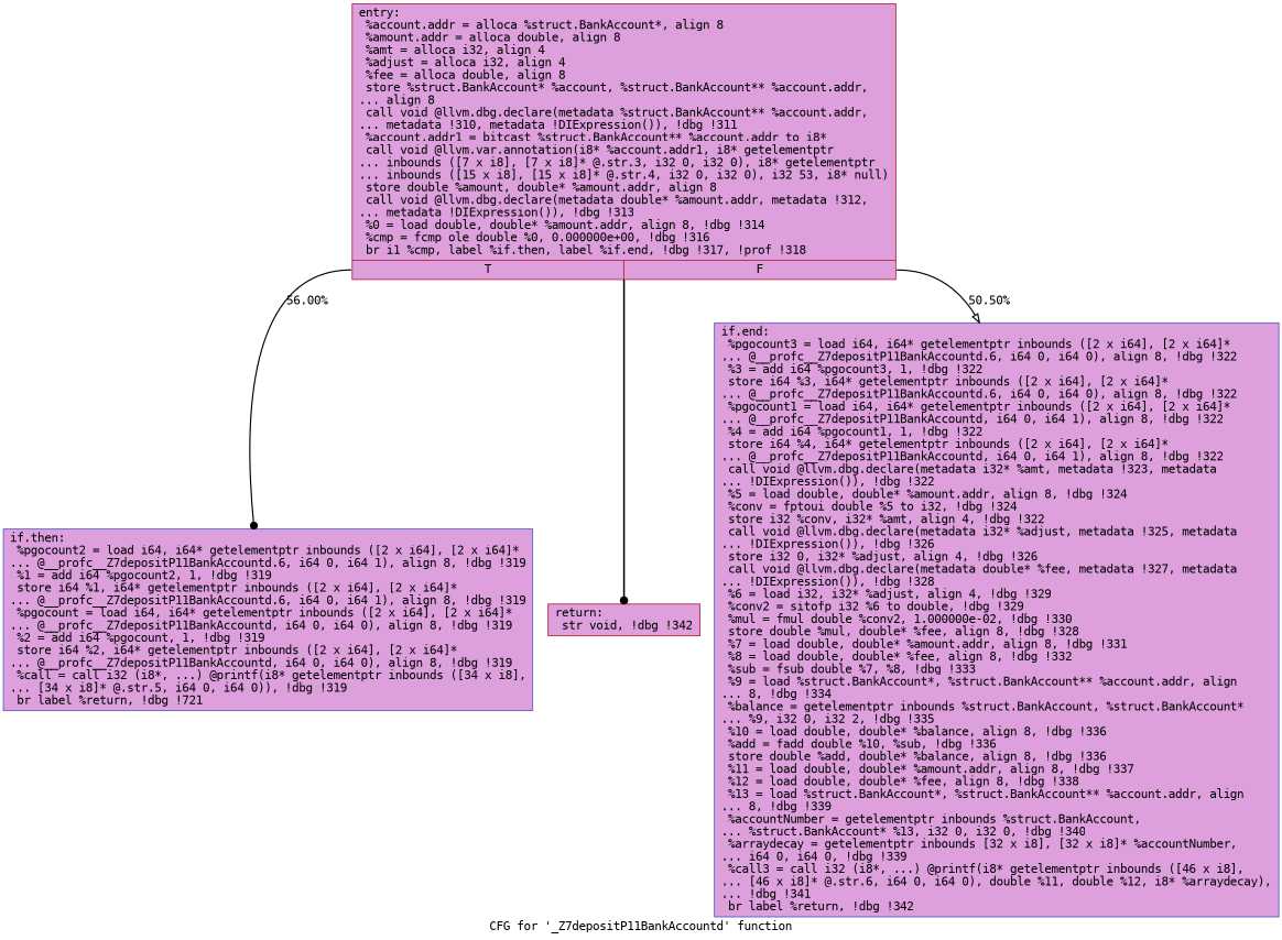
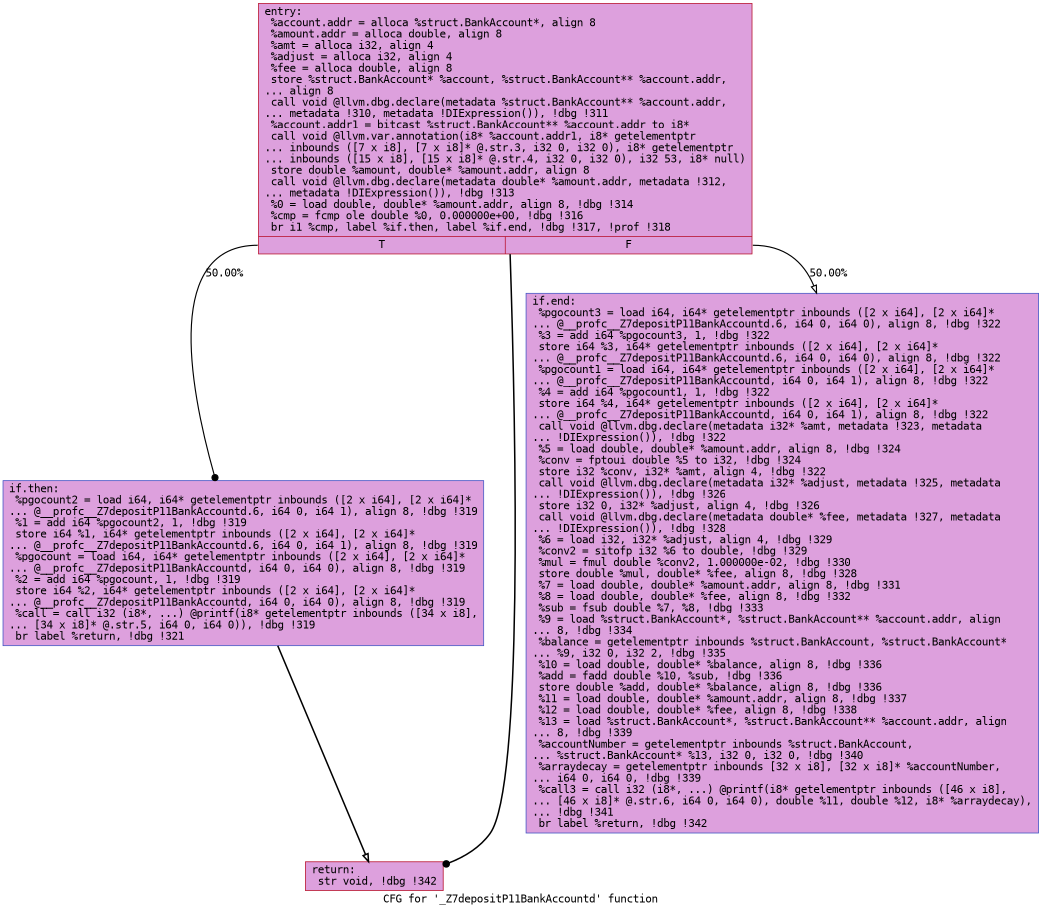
  digraph {
    fontname="DejaVu Sans Mono"
    label="CFG for '_Z7depositP11BankAccountd' function"
    node [color="#b70d28ff" fillcolor=plum fontname="DejaVu Sans Mono" shape=record style=filled]
    edge [arrowhead=dot fontname="DejaVu Sans Mono" penwidth=1.50]
    n1 [label="{entry:\l  %account.addr = alloca %struct.BankAccount*, align 8\l  %amount.addr = alloca double, align 8\l  %amt = alloca i32, align 4\l  %adjust = alloca i32, align 4\l  %fee = alloca double, align 8\l  store %struct.BankAccount* %account, %struct.BankAccount** %account.addr,\l... align 8\l  call void @llvm.dbg.declare(metadata %struct.BankAccount** %account.addr,\l... metadata !310, metadata !DIExpression()), !dbg !311\l  %account.addr1 = bitcast %struct.BankAccount** %account.addr to i8*\l  call void @llvm.var.annotation(i8* %account.addr1, i8* getelementptr\l... inbounds ([7 x i8], [7 x i8]* @.str.3, i32 0, i32 0), i8* getelementptr\l... inbounds ([15 x i8], [15 x i8]* @.str.4, i32 0, i32 0), i32 53, i8* null)\l  store double %amount, double* %amount.addr, align 8\l  call void @llvm.dbg.declare(metadata double* %amount.addr, metadata !312,\l... metadata !DIExpression()), !dbg !313\l  %0 = load double, double* %amount.addr, align 8, !dbg !314\l  %cmp = fcmp ole double %0, 0.000000e+00, !dbg !316\l  br i1 %cmp, label %if.then, label %if.end, !dbg !317, !prof !318\l|{<s0>T|<s1>F}}"]
-   n2 [color="#3d50c3ff" label="{if.then:                                          \l  %pgocount2 = load i64, i64* getelementptr inbounds ([2 x i64], [2 x i64]*\l... @__profc__Z7depositP11BankAccountd.6, i64 0, i64 1), align 8, !dbg !319\l  %1 = add i64 %pgocount2, 1, !dbg !319\l  store i64 %1, i64* getelementptr inbounds ([2 x i64], [2 x i64]*\l... @__profc__Z7depositP11BankAccountd.6, i64 0, i64 1), align 8, !dbg !319\l  %pgocount = load i64, i64* getelementptr inbounds ([2 x i64], [2 x i64]*\l... @__profc__Z7depositP11BankAccountd, i64 0, i64 0), align 8, !dbg !319\l  %2 = add i64 %pgocount, 1, !dbg !319\l  store i64 %2, i64* getelementptr inbounds ([2 x i64], [2 x i64]*\l... @__profc__Z7depositP11BankAccountd, i64 0, i64 0), align 8, !dbg !319\l  %call = call i32 (i8*, ...) @printf(i8* getelementptr inbounds ([34 x i8],\l... [34 x i8]* @.str.5, i64 0, i64 0)), !dbg !319\l  br label %return, !dbg !721\l}"]
+   n2 [color="#3d50c3ff" label="{if.then:                                          \l  %pgocount2 = load i64, i64* getelementptr inbounds ([2 x i64], [2 x i64]*\l... @__profc__Z7depositP11BankAccountd.6, i64 0, i64 1), align 8, !dbg !319\l  %1 = add i64 %pgocount2, 1, !dbg !319\l  store i64 %1, i64* getelementptr inbounds ([2 x i64], [2 x i64]*\l... @__profc__Z7depositP11BankAccountd.6, i64 0, i64 1), align 8, !dbg !319\l  %pgocount = load i64, i64* getelementptr inbounds ([2 x i64], [2 x i64]*\l... @__profc__Z7depositP11BankAccountd, i64 0, i64 0), align 8, !dbg !319\l  %2 = add i64 %pgocount, 1, !dbg !319\l  store i64 %2, i64* getelementptr inbounds ([2 x i64], [2 x i64]*\l... @__profc__Z7depositP11BankAccountd, i64 0, i64 0), align 8, !dbg !319\l  %call = call i32 (i8*, ...) @printf(i8* getelementptr inbounds ([34 x i8],\l... [34 x i8]* @.str.5, i64 0, i64 0)), !dbg !319\l  br label %return, !dbg !321\l}"]
    n3 [color="#3d50c3ff" label="{if.end:                                           \l  %pgocount3 = load i64, i64* getelementptr inbounds ([2 x i64], [2 x i64]*\l... @__profc__Z7depositP11BankAccountd.6, i64 0, i64 0), align 8, !dbg !322\l  %3 = add i64 %pgocount3, 1, !dbg !322\l  store i64 %3, i64* getelementptr inbounds ([2 x i64], [2 x i64]*\l... @__profc__Z7depositP11BankAccountd.6, i64 0, i64 0), align 8, !dbg !322\l  %pgocount1 = load i64, i64* getelementptr inbounds ([2 x i64], [2 x i64]*\l... @__profc__Z7depositP11BankAccountd, i64 0, i64 1), align 8, !dbg !322\l  %4 = add i64 %pgocount1, 1, !dbg !322\l  store i64 %4, i64* getelementptr inbounds ([2 x i64], [2 x i64]*\l... @__profc__Z7depositP11BankAccountd, i64 0, i64 1), align 8, !dbg !322\l  call void @llvm.dbg.declare(metadata i32* %amt, metadata !323, metadata\l... !DIExpression()), !dbg !322\l  %5 = load double, double* %amount.addr, align 8, !dbg !324\l  %conv = fptoui double %5 to i32, !dbg !324\l  store i32 %conv, i32* %amt, align 4, !dbg !322\l  call void @llvm.dbg.declare(metadata i32* %adjust, metadata !325, metadata\l... !DIExpression()), !dbg !326\l  store i32 0, i32* %adjust, align 4, !dbg !326\l  call void @llvm.dbg.declare(metadata double* %fee, metadata !327, metadata\l... !DIExpression()), !dbg !328\l  %6 = load i32, i32* %adjust, align 4, !dbg !329\l  %conv2 = sitofp i32 %6 to double, !dbg !329\l  %mul = fmul double %conv2, 1.000000e-02, !dbg !330\l  store double %mul, double* %fee, align 8, !dbg !328\l  %7 = load double, double* %amount.addr, align 8, !dbg !331\l  %8 = load double, double* %fee, align 8, !dbg !332\l  %sub = fsub double %7, %8, !dbg !333\l  %9 = load %struct.BankAccount*, %struct.BankAccount** %account.addr, align\l... 8, !dbg !334\l  %balance = getelementptr inbounds %struct.BankAccount, %struct.BankAccount*\l... %9, i32 0, i32 2, !dbg !335\l  %10 = load double, double* %balance, align 8, !dbg !336\l  %add = fadd double %10, %sub, !dbg !336\l  store double %add, double* %balance, align 8, !dbg !336\l  %11 = load double, double* %amount.addr, align 8, !dbg !337\l  %12 = load double, double* %fee, align 8, !dbg !338\l  %13 = load %struct.BankAccount*, %struct.BankAccount** %account.addr, align\l... 8, !dbg !339\l  %accountNumber = getelementptr inbounds %struct.BankAccount,\l... %struct.BankAccount* %13, i32 0, i32 0, !dbg !340\l  %arraydecay = getelementptr inbounds [32 x i8], [32 x i8]* %accountNumber,\l... i64 0, i64 0, !dbg !339\l  %call3 = call i32 (i8*, ...) @printf(i8* getelementptr inbounds ([46 x i8],\l... [46 x i8]* @.str.6, i64 0, i64 0), double %11, double %12, i8* %arraydecay),\l... !dbg !341\l  br label %return, !dbg !342\l}"]
    n4 [label="{return:                                           \l  str void, !dbg !342\l}"]
-   n1 -> n2 [label="56.00%" tailport=s0]
-   n1 -> n3 [arrowhead=onormal label="50.50%" tailport=s1]
+   n1 -> n2 [label="50.00%" tailport=s0]
+   n1 -> n3 [arrowhead=onormal label="50.00%" tailport=s1]
    n1 -> n4 [penwidth=2]
+   n2 -> n4 [arrowhead=onormal penwidth=2]
  }
